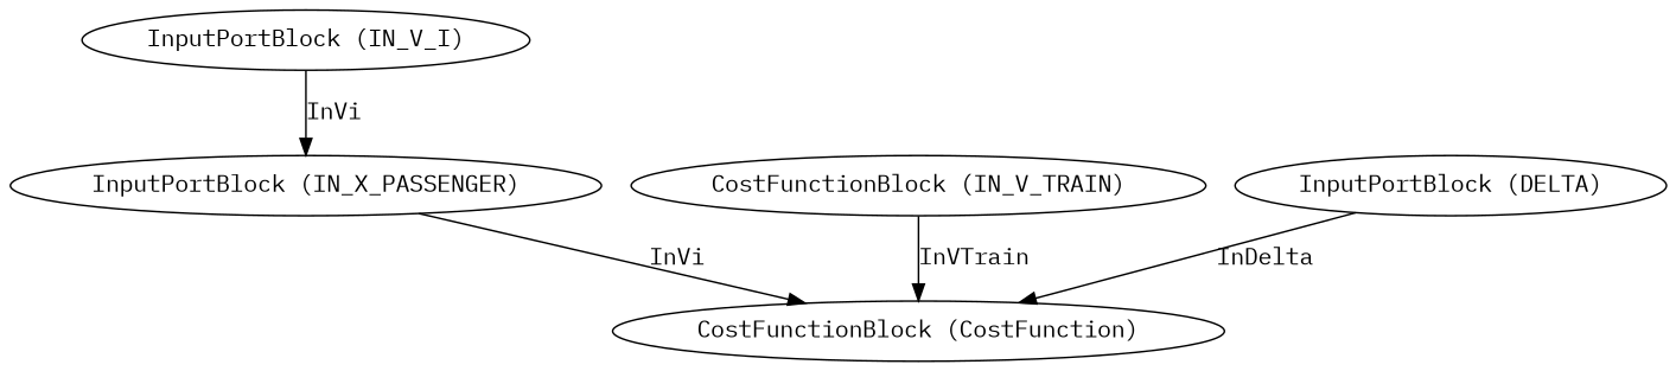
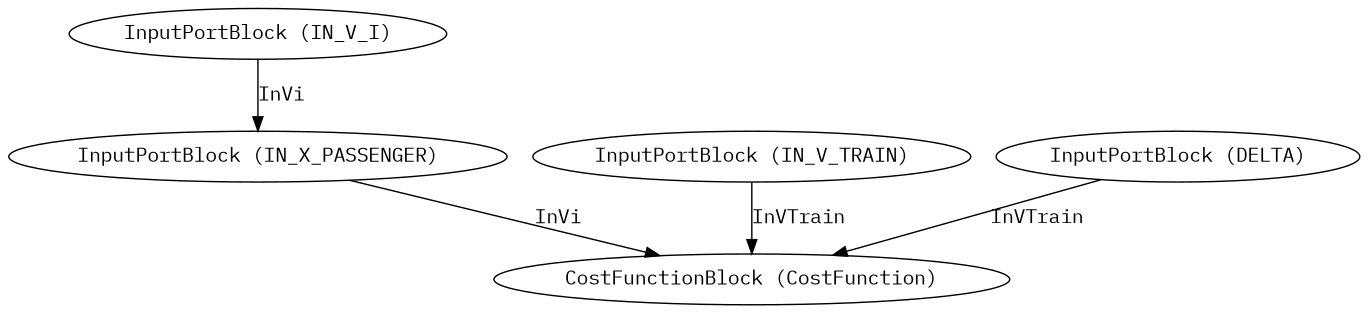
  digraph {
    fontname="IBM Plex Mono"
    node [fontname="IBM Plex Mono"]
    edge [fontname="IBM Plex Mono"]
    n1 [label="InputPortBlock (IN_V_I)"]
    n2 [label="InputPortBlock (IN_X_PASSENGER)"]
    n3 [label="CostFunctionBlock (CostFunction)"]
-   n4 [label="CostFunctionBlock (IN_V_TRAIN)"]
+   n4 [label="InputPortBlock (IN_V_TRAIN)"]
    n5 [label="InputPortBlock (DELTA)"]
    n1 -> n2 [label=InVi]
    n2 -> n3 [label=InVi]
    n4 -> n3 [label=InVTrain]
-   n5 -> n3 [label=InDelta]
+   n5 -> n3 [label=InVTrain]
  }
